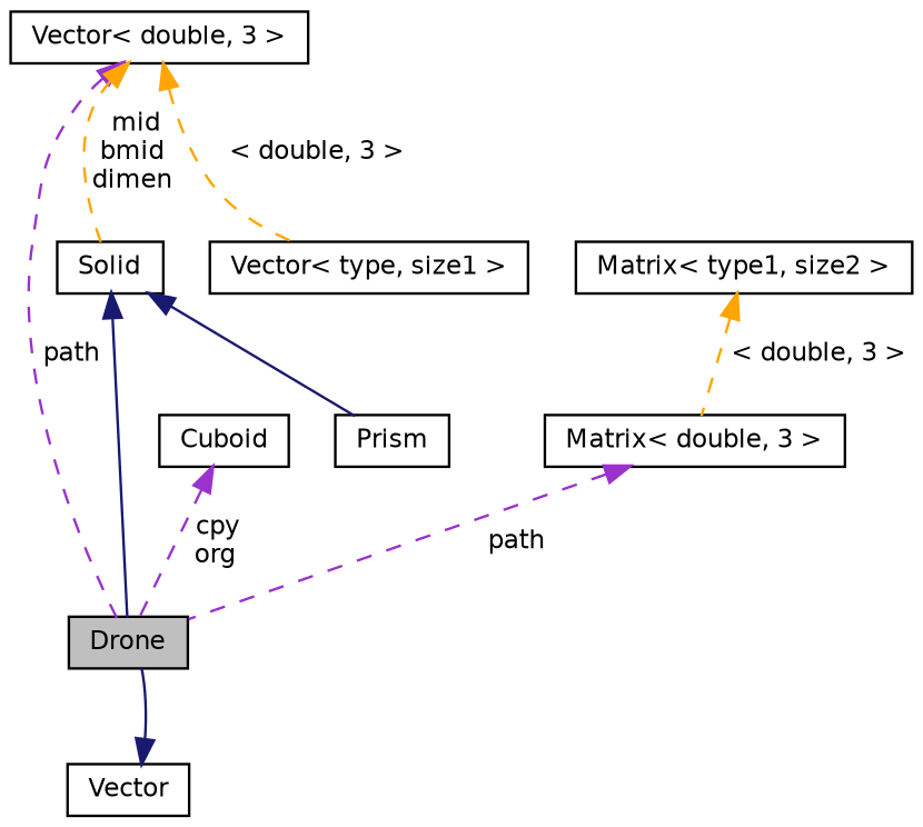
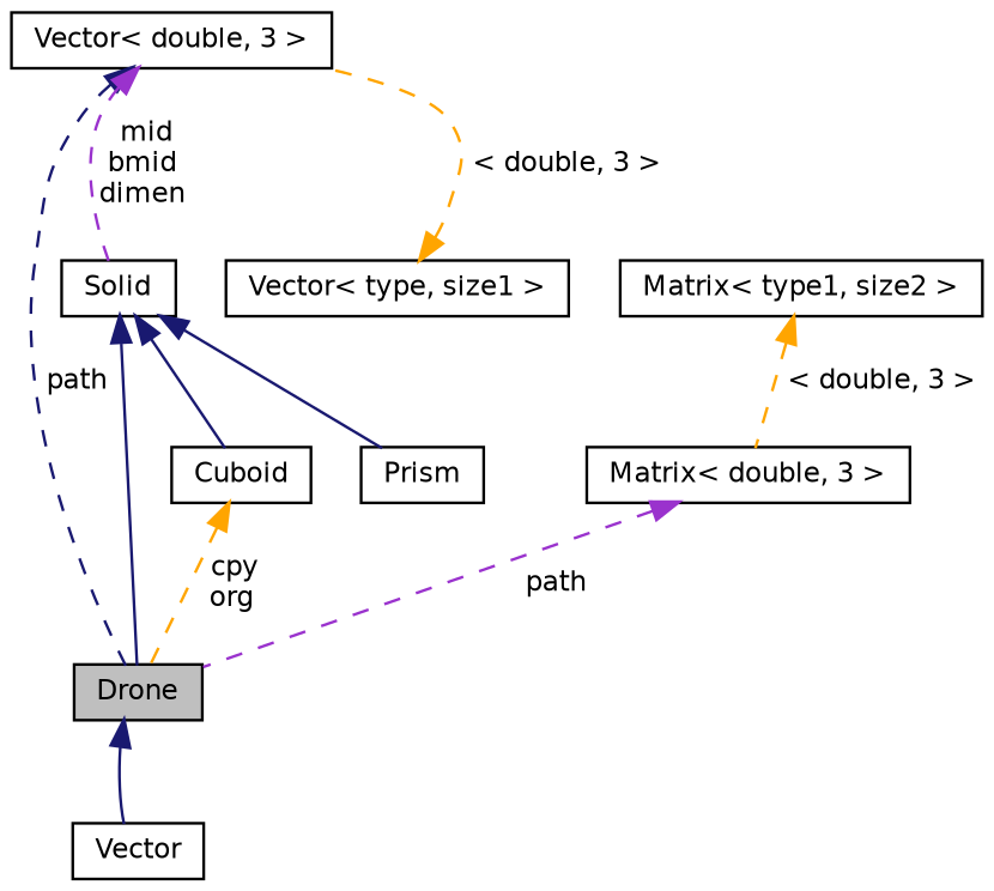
  digraph {
    node [color=black fillcolor=white fontname=Helvetica fontsize=10 shape=record style=filled]
    edge [color=midnightblue dir=back fontname=Helvetica fontsize=10 labelfontname=Helvetica labelfontsize=10 style=dashed]
    n1 [fillcolor=grey75 fontcolor=black height=0.2 label=Drone width=0.4]
    n2 [height=0.2 label=Solid width=0.4]
    n3 [height=0.2 label=Cuboid width=0.4]
    n4 [height=0.2 label=Prism width=0.4]
    n5 [height=0.2 label="Vector\< double, 3 \>" width=0.4]
    n6 [height=0.2 label="Vector\< type, size1 \>" width=0.4]
    n7 [height=0.2 label=Vector width=0.4]
    n8 [height=0.2 label="Matrix\< double, 3 \>" width=0.4]
    n9 [height=0.2 label="Matrix\< type1, size2 \>" width=0.4]
    n2 -> n1 [style=solid]
+   n2 -> n3 [style=solid]
    n2 -> n4 [style=solid]
-   n3 -> n1 [color=darkorchid3 label=" cpy\norg"]
-   n5 -> n1 [color=darkorchid3 label=" path"]
-   n5 -> n2 [color=orange label=" mid\nbmid\ndimen"]
-   n5 -> n6 [color=orange label=" \< double, 3 \>"]
-   n7 -> n1 [style=solid]
+   n3 -> n1 [color=orange label=" cpy\norg"]
+   n5 -> n1 [label=" path"]
+   n5 -> n2 [color=darkorchid3 label=" mid\nbmid\ndimen"]
+   n6 -> n5 [color=orange label=" \< double, 3 \>"]
+   n1 -> n7 [style=solid]
    n8 -> n1 [color=darkorchid3 label=" path"]
    n9 -> n8 [color=orange label=" \< double, 3 \>"]
  }
